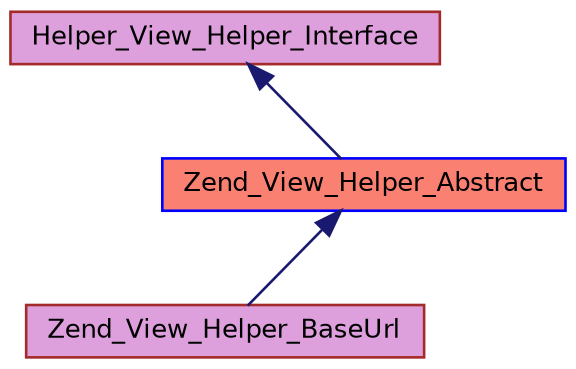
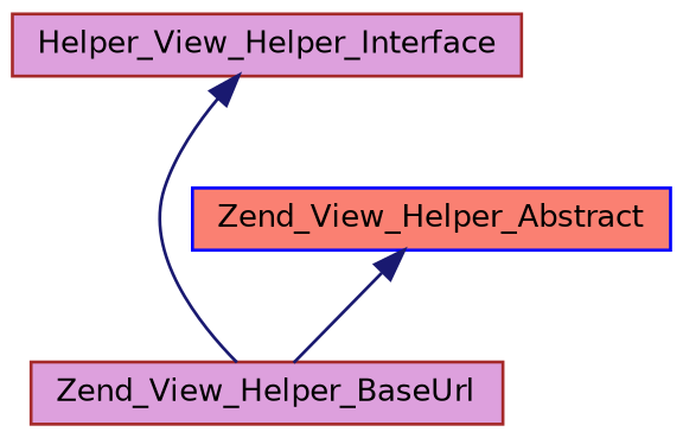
  digraph {
    node [color=brown fillcolor=plum fontname=Helvetica fontsize=10 shape=record style=filled]
    edge [color=midnightblue dir=back fontname=Helvetica fontsize=10 labelfontname=Helvetica labelfontsize=10 style=solid]
    n1 [fontcolor=black height=0.2 label=Zend_View_Helper_BaseUrl width=0.4]
    n2 [color=blue fillcolor=salmon height=0.2 label=Zend_View_Helper_Abstract width=0.4]
    n3 [height=0.2 label=Helper_View_Helper_Interface width=0.4]
    n2 -> n1
-   n3 -> n2
+   n3 -> n1
  }
